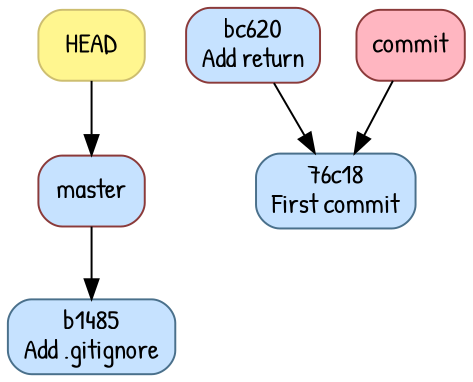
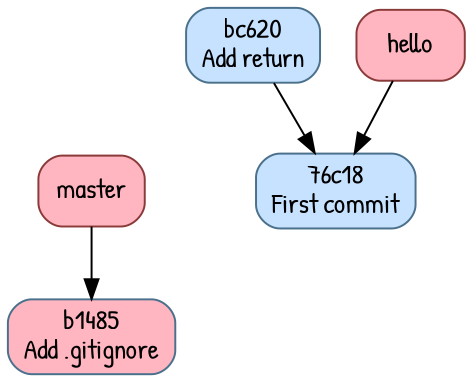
  digraph {
    fontname="Patrick Hand"
    node [color=skyblue4 fillcolor=slategray1 fontname="Patrick Hand" shape=box style="rounded,filled"]
    edge [fontname="Patrick Hand"]
-   n1 [color=indianred4 label=master]
-   n2 [label="b1485\nAdd .gitignore"]
-   n3 [color=indianred4 label="bc620\nAdd return"]
+   n1 [color=indianred4 fillcolor=lightpink label=master]
+   n2 [fillcolor=lightpink label="b1485\nAdd .gitignore"]
+   n3 [label="bc620\nAdd return"]
    n4 [label="76c18\nFirst commit"]
-   n5 [color=indianred4 fillcolor=lightpink label=commit]
-   n6 [color=lightgoldenrod3 fillcolor=khaki1 label=HEAD]
+   n5 [color=indianred4 fillcolor=lightpink label=hello]
    n1 -> n2
    n3 -> n4
    n5 -> n4
-   n6 -> n1
  }
